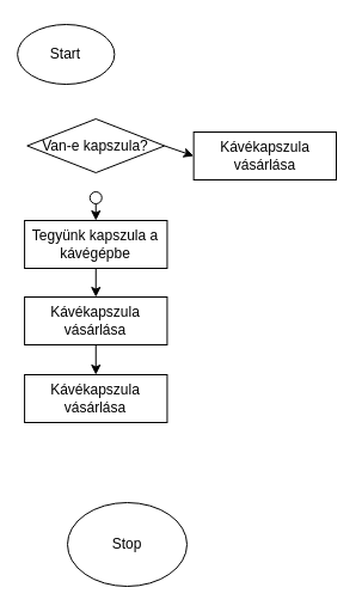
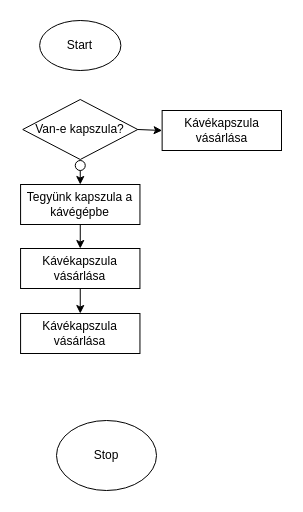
  <mxCell id="0" />
  <mxCell id="1" parent="0" />
- <mxCell id="2" value="Start" style="ellipse;whiteSpace=wrap;html=1;" vertex="1" parent="1"><mxGeometry x="14.13" y="20" width="81.25" height="50" as="geometry" /></mxCell>
+ <mxCell id="2" value="Start" style="ellipse;whiteSpace=wrap;html=1;" vertex="1" parent="1"><mxGeometry x="39.13" y="20" width="81.25" height="50" as="geometry" /></mxCell>
  <mxCell id="3" value="Stop" style="ellipse;whiteSpace=wrap;html=1;" vertex="1" parent="1"><mxGeometry x="56" y="420" width="100" height="70" as="geometry" /></mxCell>
- <mxCell id="4" value="Van-e kapszula?" style="rhombus;whiteSpace=wrap;html=1;" vertex="1" parent="1"><mxGeometry x="22.26" y="99" width="115" height="45" as="geometry" /></mxCell>
+ <mxCell id="4" value="Van-e kapszula?" style="rhombus;whiteSpace=wrap;html=1;" vertex="1" parent="1"><mxGeometry x="22.26" y="99" width="115" height="60" as="geometry" /></mxCell>
  <mxCell id="5" value="Kávékapszula vásárlása" style="rounded=0;whiteSpace=wrap;html=1;" vertex="1" parent="1"><mxGeometry x="161.63" y="110" width="119.37" height="40" as="geometry" /></mxCell>
  <mxCell id="6" value="" style="endArrow=classic;html=1;rounded=0;exitX=1;exitY=0.5;exitDx=0;exitDy=0;entryX=0;entryY=0.5;entryDx=0;entryDy=0;" edge="1" parent="1" source="4" target="5"><mxGeometry width="50" height="50" relative="1" as="geometry"><mxPoint x="71" y="220" as="sourcePoint" /><mxPoint x="151" y="220" as="targetPoint" /></mxGeometry></mxCell>
  <mxCell id="7" value="Tegyünk kapszula a kávégépbe" style="rounded=0;whiteSpace=wrap;html=1;" vertex="1" parent="1"><mxGeometry x="20.08" y="184" width="119.37" height="40" as="geometry" /></mxCell>
  <mxCell id="8" value="Kávékapszula vásárlása" style="rounded=0;whiteSpace=wrap;html=1;" vertex="1" parent="1"><mxGeometry x="20.07" y="248" width="119.37" height="40" as="geometry" /></mxCell>
  <mxCell id="9" value="" style="endArrow=classic;html=1;rounded=0;exitX=0.5;exitY=1;exitDx=0;exitDy=0;entryX=0.5;entryY=0;entryDx=0;entryDy=0;" edge="1" parent="1" source="7" target="8"><mxGeometry width="50" height="50" relative="1" as="geometry"><mxPoint x="101" y="280" as="sourcePoint" /><mxPoint x="151" y="230" as="targetPoint" /></mxGeometry></mxCell>
  <mxCell id="10" value="" style="endArrow=classic;html=1;rounded=0;exitX=0.5;exitY=1;exitDx=0;exitDy=0;entryX=0.5;entryY=0;entryDx=0;entryDy=0;" edge="1" parent="1" source="13" target="7"><mxGeometry width="50" height="50" relative="1" as="geometry"><mxPoint x="101" y="280" as="sourcePoint" /><mxPoint x="151" y="230" as="targetPoint" /></mxGeometry></mxCell>
  <mxCell id="11" value="Kávékapszula vásárlása" style="rounded=0;whiteSpace=wrap;html=1;" vertex="1" parent="1"><mxGeometry x="20.08" y="313" width="119.37" height="40" as="geometry" /></mxCell>
  <mxCell id="12" value="" style="endArrow=classic;html=1;rounded=0;exitX=0.5;exitY=1;exitDx=0;exitDy=0;entryX=0.5;entryY=0;entryDx=0;entryDy=0;" edge="1" parent="1" source="8" target="11"><mxGeometry width="50" height="50" relative="1" as="geometry"><mxPoint x="101" y="280" as="sourcePoint" /><mxPoint x="151" y="230" as="targetPoint" /></mxGeometry></mxCell>
  <mxCell id="13" value="" style="ellipse;whiteSpace=wrap;html=1;aspect=fixed;" vertex="1" parent="1"><mxGeometry x="74.75" y="160" width="10" height="10" as="geometry" /></mxCell>
